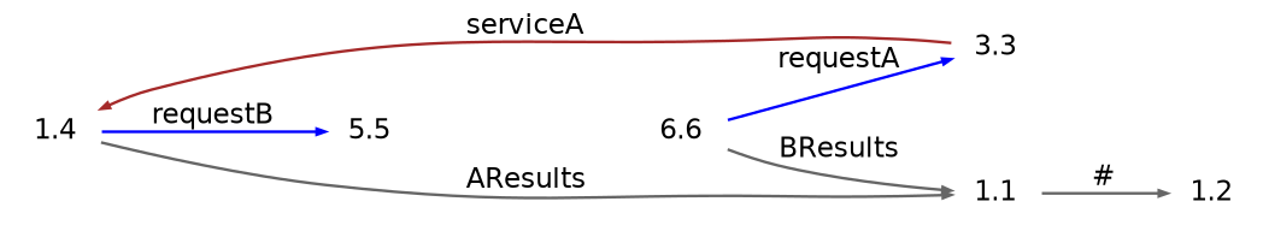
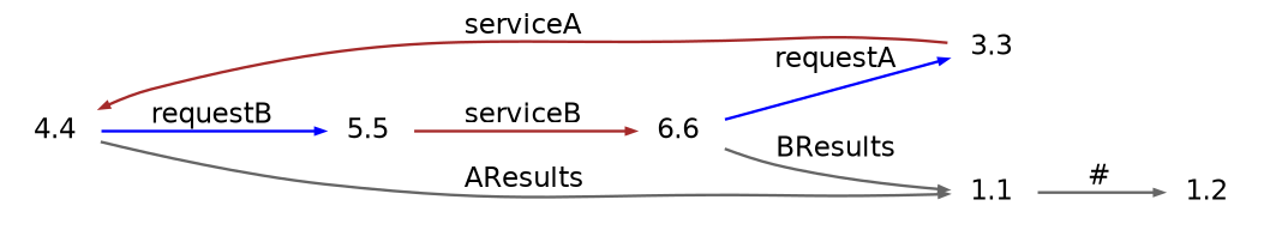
  digraph {
    rankdir=LR
    node [color=black fontname=Helvetica fontsize=10 shape=plaintext]
    edge [arrowsize=0.3 color=gray40 fontname=Helvetica fontsize=10]
    1.1 [color=darkorange height=.2 width=.3]
    1.2 [height=.2 width=.3]
    3.3 [color=brown height=.2 width=.3]
-   4.4 [height=.2 width=.3 label=1.4]
+   4.4 [height=.2 width=.3]
    5.5 [height=.2 width=.3]
    6.6 [height=.2 width=.3]
    1.1 -> 1.2 [label="#"]
    3.3 -> 4.4 [color=brown label=serviceA]
    4.4 -> 1.1 [label=AResults]
    4.4 -> 5.5 [color=blue label=requestB]
+   5.5 -> 6.6 [color=brown label=serviceB]
    6.6 -> 1.1 [label=BResults]
    6.6 -> 3.3 [color=blue label=requestA]
  }
